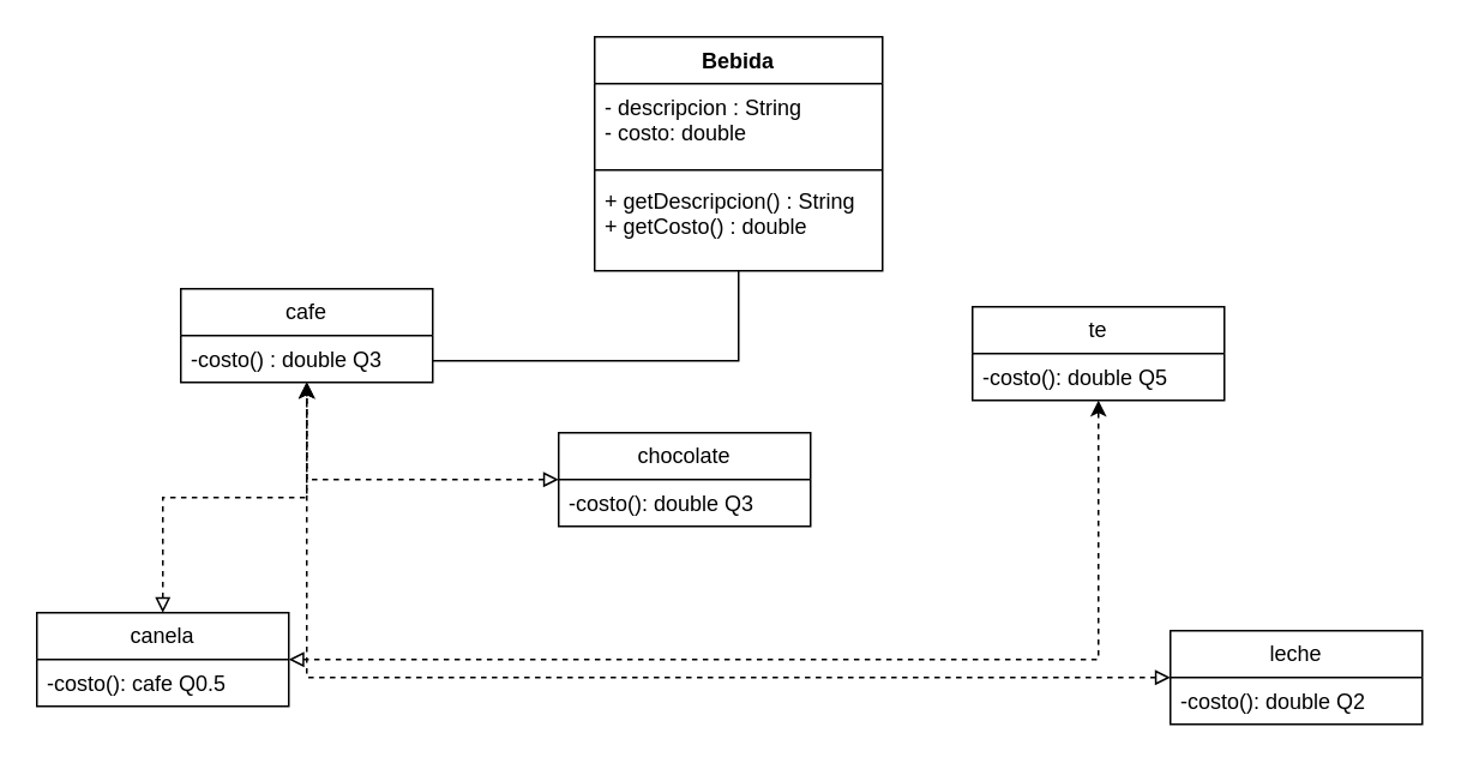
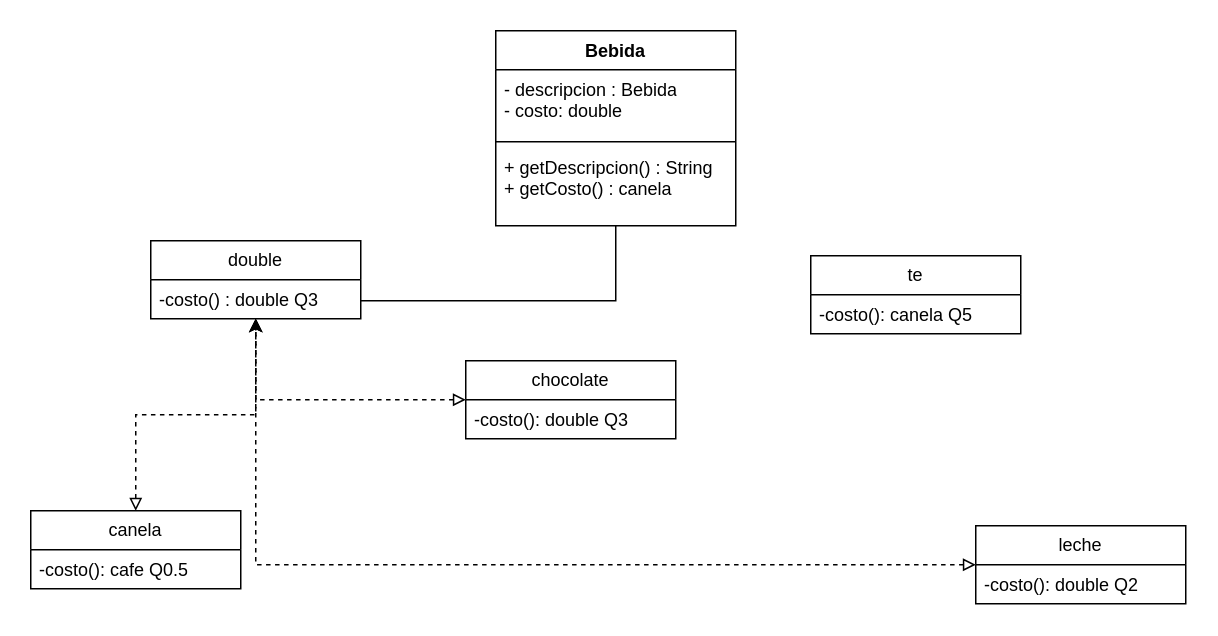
  <mxCell id="0" />
  <mxCell id="1" parent="0" />
  <mxCell id="2" style="edgeStyle=orthogonalEdgeStyle;rounded=0;orthogonalLoop=1;jettySize=auto;html=1;endArrow=none;" edge="1" parent="1" source="3" target="11"><mxGeometry relative="1" as="geometry"><Array as="points"><mxPoint x="410" y="200" /></Array></mxGeometry></mxCell>
- <mxCell id="3" value="cafe" style="swimlane;fontStyle=0;childLayout=stackLayout;horizontal=1;startSize=26;fillColor=none;horizontalStack=0;resizeParent=1;resizeParentMax=0;resizeLast=0;collapsible=1;marginBottom=0;whiteSpace=wrap;html=1;" vertex="1" parent="1"><mxGeometry x="100" y="160" width="140" height="52" as="geometry" /></mxCell>
+ <mxCell id="3" value="double" style="swimlane;fontStyle=0;childLayout=stackLayout;horizontal=1;startSize=26;fillColor=none;horizontalStack=0;resizeParent=1;resizeParentMax=0;resizeLast=0;collapsible=1;marginBottom=0;whiteSpace=wrap;html=1;" vertex="1" parent="1"><mxGeometry x="100" y="160" width="140" height="52" as="geometry" /></mxCell>
  <mxCell id="4" value="-costo() : double Q3" style="text;strokeColor=none;fillColor=none;align=left;verticalAlign=top;spacingLeft=4;spacingRight=4;overflow=hidden;rotatable=0;points=[[0,0.5],[1,0.5]];portConstraint=eastwest;whiteSpace=wrap;html=1;" vertex="1" parent="3"><mxGeometry y="26" width="140" height="26" as="geometry" /></mxCell>
  <mxCell id="5" value="te" style="swimlane;fontStyle=0;childLayout=stackLayout;horizontal=1;startSize=26;fillColor=none;horizontalStack=0;resizeParent=1;resizeParentMax=0;resizeLast=0;collapsible=1;marginBottom=0;whiteSpace=wrap;html=1;" vertex="1" parent="1"><mxGeometry x="540" y="170" width="140" height="52" as="geometry" /></mxCell>
- <mxCell id="6" value="-costo(): double Q5" style="text;strokeColor=none;fillColor=none;align=left;verticalAlign=top;spacingLeft=4;spacingRight=4;overflow=hidden;rotatable=0;points=[[0,0.5],[1,0.5]];portConstraint=eastwest;whiteSpace=wrap;html=1;" vertex="1" parent="5"><mxGeometry y="26" width="140" height="26" as="geometry" /></mxCell>
+ <mxCell id="6" value="-costo(): canela Q5" style="text;strokeColor=none;fillColor=none;align=left;verticalAlign=top;spacingLeft=4;spacingRight=4;overflow=hidden;rotatable=0;points=[[0,0.5],[1,0.5]];portConstraint=eastwest;whiteSpace=wrap;html=1;" vertex="1" parent="5"><mxGeometry y="26" width="140" height="26" as="geometry" /></mxCell>
  <mxCell id="7" style="edgeStyle=orthogonalEdgeStyle;rounded=0;orthogonalLoop=1;jettySize=auto;html=1;dashed=1;startArrow=block;startFill=0;" edge="1" parent="1" source="9" target="3"><mxGeometry relative="1" as="geometry" /></mxCell>
- <mxCell id="8" style="edgeStyle=orthogonalEdgeStyle;rounded=0;orthogonalLoop=1;jettySize=auto;html=1;dashed=1;startArrow=block;startFill=0;" edge="1" parent="1" source="9" target="5"><mxGeometry relative="1" as="geometry" /></mxCell>
  <mxCell id="9" value="canela" style="swimlane;fontStyle=0;childLayout=stackLayout;horizontal=1;startSize=26;fillColor=none;horizontalStack=0;resizeParent=1;resizeParentMax=0;resizeLast=0;collapsible=1;marginBottom=0;whiteSpace=wrap;html=1;" vertex="1" parent="1"><mxGeometry x="20" y="340" width="140" height="52" as="geometry" /></mxCell>
  <mxCell id="10" value="-costo(): cafe Q0.5" style="text;strokeColor=none;fillColor=none;align=left;verticalAlign=top;spacingLeft=4;spacingRight=4;overflow=hidden;rotatable=0;points=[[0,0.5],[1,0.5]];portConstraint=eastwest;whiteSpace=wrap;html=1;" vertex="1" parent="9"><mxGeometry y="26" width="140" height="26" as="geometry" /></mxCell>
  <mxCell id="11" value="Bebida" style="swimlane;fontStyle=1;align=center;verticalAlign=top;childLayout=stackLayout;horizontal=1;startSize=26;horizontalStack=0;resizeParent=1;resizeParentMax=0;resizeLast=0;collapsible=1;marginBottom=0;whiteSpace=wrap;html=1;" vertex="1" parent="1"><mxGeometry x="330" y="20" width="160" height="130" as="geometry" /></mxCell>
- <mxCell id="12" value="- descripcion : String&lt;br&gt;- costo: double" style="text;strokeColor=none;fillColor=none;align=left;verticalAlign=top;spacingLeft=4;spacingRight=4;overflow=hidden;rotatable=0;points=[[0,0.5],[1,0.5]];portConstraint=eastwest;whiteSpace=wrap;html=1;" vertex="1" parent="11"><mxGeometry y="26" width="160" height="44" as="geometry" /></mxCell>
+ <mxCell id="12" value="- descripcion : Bebida&lt;br&gt;- costo: double" style="text;strokeColor=none;fillColor=none;align=left;verticalAlign=top;spacingLeft=4;spacingRight=4;overflow=hidden;rotatable=0;points=[[0,0.5],[1,0.5]];portConstraint=eastwest;whiteSpace=wrap;html=1;" vertex="1" parent="11"><mxGeometry y="26" width="160" height="44" as="geometry" /></mxCell>
  <mxCell id="13" value="" style="line;strokeWidth=1;fillColor=none;align=left;verticalAlign=middle;spacingTop=-1;spacingLeft=3;spacingRight=3;rotatable=0;labelPosition=right;points=[];portConstraint=eastwest;strokeColor=inherit;" vertex="1" parent="11"><mxGeometry y="70" width="160" height="8" as="geometry" /></mxCell>
- <mxCell id="14" value="+ getDescripcion() : String &lt;br&gt;+ getCosto() : double" style="text;strokeColor=none;fillColor=none;align=left;verticalAlign=top;spacingLeft=4;spacingRight=4;overflow=hidden;rotatable=0;points=[[0,0.5],[1,0.5]];portConstraint=eastwest;whiteSpace=wrap;html=1;" vertex="1" parent="11"><mxGeometry y="78" width="160" height="52" as="geometry" /></mxCell>
+ <mxCell id="14" value="+ getDescripcion() : String &lt;br&gt;+ getCosto() : canela" style="text;strokeColor=none;fillColor=none;align=left;verticalAlign=top;spacingLeft=4;spacingRight=4;overflow=hidden;rotatable=0;points=[[0,0.5],[1,0.5]];portConstraint=eastwest;whiteSpace=wrap;html=1;" vertex="1" parent="11"><mxGeometry y="78" width="160" height="52" as="geometry" /></mxCell>
  <mxCell id="15" style="edgeStyle=orthogonalEdgeStyle;rounded=0;orthogonalLoop=1;jettySize=auto;html=1;startArrow=block;startFill=0;dashed=1;" edge="1" parent="1" source="16" target="3"><mxGeometry relative="1" as="geometry" /></mxCell>
  <mxCell id="16" value="chocolate" style="swimlane;fontStyle=0;childLayout=stackLayout;horizontal=1;startSize=26;fillColor=none;horizontalStack=0;resizeParent=1;resizeParentMax=0;resizeLast=0;collapsible=1;marginBottom=0;whiteSpace=wrap;html=1;" vertex="1" parent="1"><mxGeometry x="310" y="240" width="140" height="52" as="geometry" /></mxCell>
  <mxCell id="17" value="-costo(): double Q3" style="text;strokeColor=none;fillColor=none;align=left;verticalAlign=top;spacingLeft=4;spacingRight=4;overflow=hidden;rotatable=0;points=[[0,0.5],[1,0.5]];portConstraint=eastwest;whiteSpace=wrap;html=1;" vertex="1" parent="16"><mxGeometry y="26" width="140" height="26" as="geometry" /></mxCell>
  <mxCell id="18" style="edgeStyle=orthogonalEdgeStyle;rounded=0;orthogonalLoop=1;jettySize=auto;html=1;startArrow=block;startFill=0;dashed=1;" edge="1" parent="1" source="19" target="3"><mxGeometry relative="1" as="geometry" /></mxCell>
  <mxCell id="19" value="leche" style="swimlane;fontStyle=0;childLayout=stackLayout;horizontal=1;startSize=26;fillColor=none;horizontalStack=0;resizeParent=1;resizeParentMax=0;resizeLast=0;collapsible=1;marginBottom=0;whiteSpace=wrap;html=1;" vertex="1" parent="1"><mxGeometry x="650" y="350" width="140" height="52" as="geometry" /></mxCell>
  <mxCell id="20" value="-costo(): double Q2" style="text;strokeColor=none;fillColor=none;align=left;verticalAlign=top;spacingLeft=4;spacingRight=4;overflow=hidden;rotatable=0;points=[[0,0.5],[1,0.5]];portConstraint=eastwest;whiteSpace=wrap;html=1;" vertex="1" parent="19"><mxGeometry y="26" width="140" height="26" as="geometry" /></mxCell>
